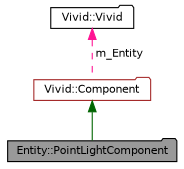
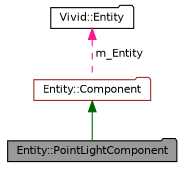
  digraph {
    node [color=black fillcolor=white fontname=Helvetica fontsize=10 shape=folder style=filled]
    edge [dir=back fontname=Helvetica fontsize=10 labelfontname=Helvetica labelfontsize=10]
    n1 [fillcolor=grey60 fontcolor=black height=0.2 label="Entity::PointLightComponent" width=0.4]
-   n2 [color=brown height=0.2 label="Vivid::Component" width=0.4]
-   n3 [height=0.2 label="Vivid::Vivid" width=0.4]
+   n2 [color=brown height=0.2 label="Entity::Component" width=0.4]
+   n3 [height=0.2 label="Vivid::Entity" width=0.4]
    n2 -> n1 [color=darkgreen style=solid]
    n3 -> n2 [color=deeppink label=" m_Entity" style=dashed]
  }
